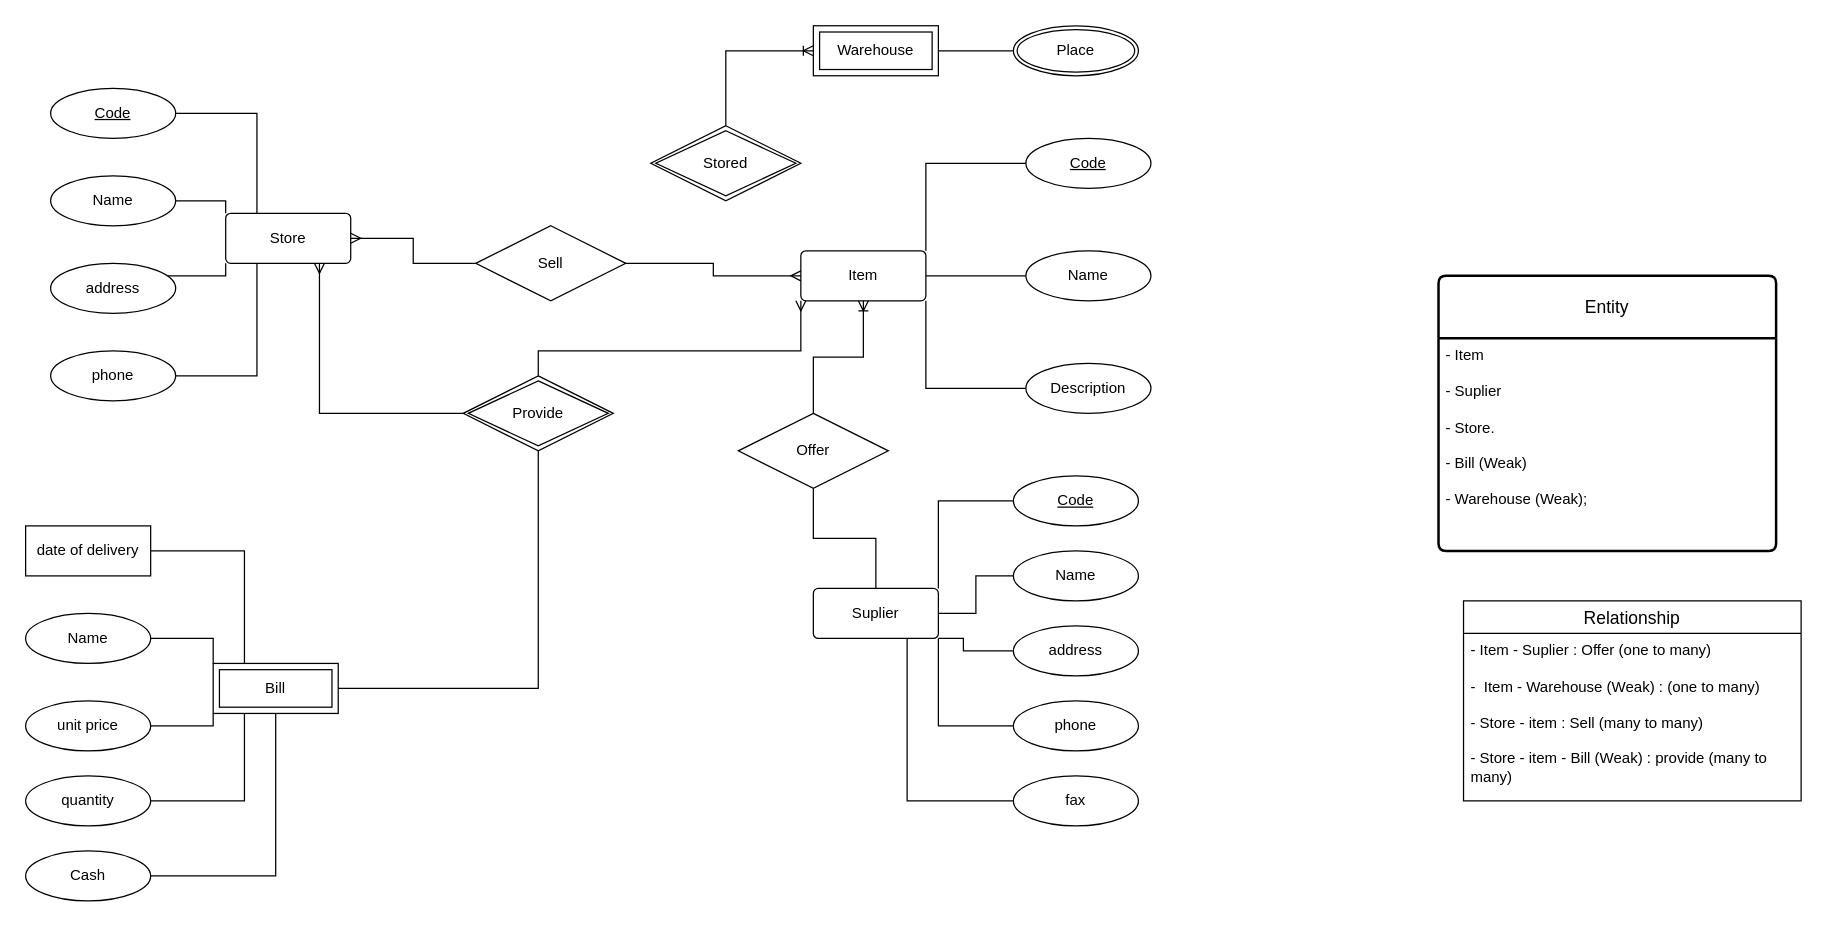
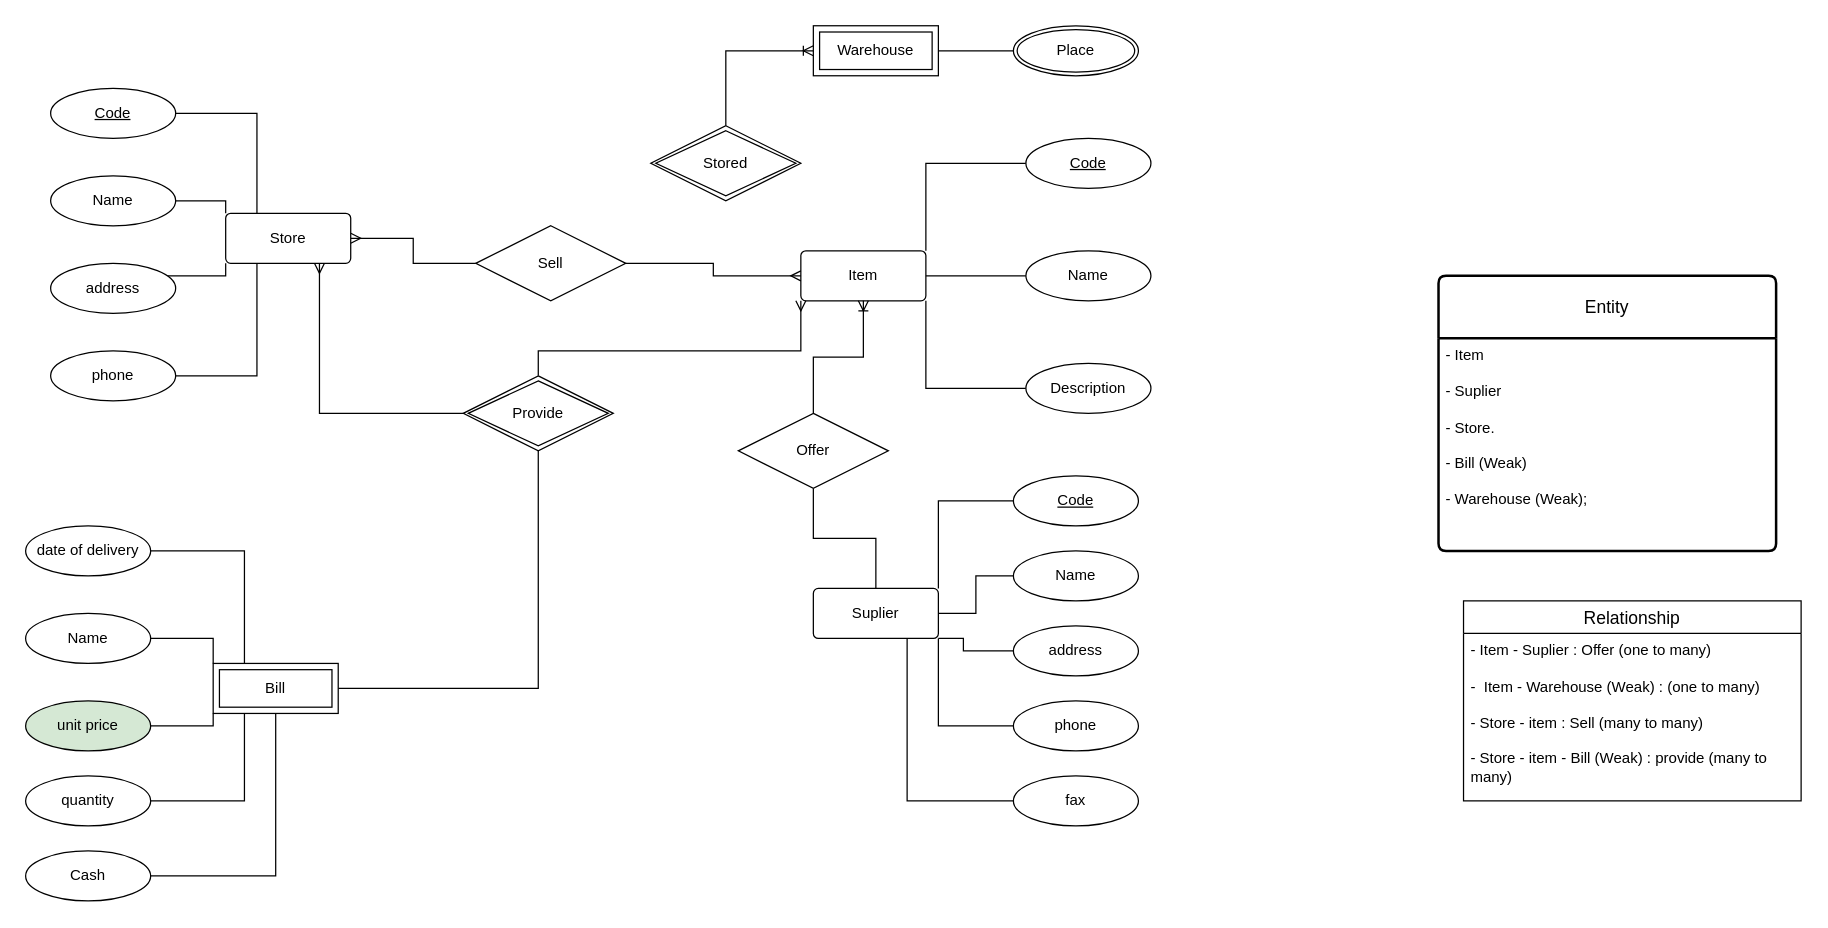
  <mxCell id="0" />
  <mxCell id="1" parent="0" />
  <mxCell id="2" value="Item" style="rounded=1;arcSize=10;whiteSpace=wrap;html=1;align=center;" parent="1" vertex="1"><mxGeometry x="640" y="200" width="100" height="40" as="geometry" /></mxCell>
  <mxCell id="3" style="edgeStyle=orthogonalEdgeStyle;rounded=0;orthogonalLoop=1;jettySize=auto;html=1;entryX=1;entryY=0;entryDx=0;entryDy=0;endArrow=none;endFill=0;" parent="1" source="4" target="2" edge="1"><mxGeometry relative="1" as="geometry" /></mxCell>
  <mxCell id="4" value="Code" style="ellipse;whiteSpace=wrap;html=1;align=center;fontStyle=4;" parent="1" vertex="1"><mxGeometry x="820" y="110" width="100" height="40" as="geometry" /></mxCell>
  <mxCell id="5" style="edgeStyle=orthogonalEdgeStyle;rounded=0;orthogonalLoop=1;jettySize=auto;html=1;entryX=1;entryY=0.5;entryDx=0;entryDy=0;endArrow=none;endFill=0;" parent="1" source="6" target="2" edge="1"><mxGeometry relative="1" as="geometry" /></mxCell>
  <mxCell id="6" value="Name" style="ellipse;whiteSpace=wrap;html=1;align=center;" parent="1" vertex="1"><mxGeometry x="820" y="200" width="100" height="40" as="geometry" /></mxCell>
  <mxCell id="7" style="edgeStyle=orthogonalEdgeStyle;rounded=0;orthogonalLoop=1;jettySize=auto;html=1;entryX=1;entryY=1;entryDx=0;entryDy=0;endArrow=none;endFill=0;" parent="1" source="8" target="2" edge="1"><mxGeometry relative="1" as="geometry" /></mxCell>
  <mxCell id="8" value="Description" style="ellipse;whiteSpace=wrap;html=1;align=center;" parent="1" vertex="1"><mxGeometry x="820" y="290" width="100" height="40" as="geometry" /></mxCell>
  <mxCell id="9" style="edgeStyle=orthogonalEdgeStyle;rounded=0;orthogonalLoop=1;jettySize=auto;html=1;entryX=0.5;entryY=1;entryDx=0;entryDy=0;endArrow=none;endFill=0;" parent="1" source="10" target="47" edge="1"><mxGeometry relative="1" as="geometry" /></mxCell>
  <mxCell id="10" value="Suplier" style="rounded=1;arcSize=10;whiteSpace=wrap;html=1;align=center;" parent="1" vertex="1"><mxGeometry x="650" y="470" width="100" height="40" as="geometry" /></mxCell>
  <mxCell id="11" style="edgeStyle=orthogonalEdgeStyle;rounded=0;orthogonalLoop=1;jettySize=auto;html=1;entryX=1;entryY=0;entryDx=0;entryDy=0;endArrow=none;endFill=0;" parent="1" source="12" target="10" edge="1"><mxGeometry relative="1" as="geometry" /></mxCell>
  <mxCell id="12" value="Code" style="ellipse;whiteSpace=wrap;html=1;align=center;fontStyle=4;" parent="1" vertex="1"><mxGeometry x="810" y="380" width="100" height="40" as="geometry" /></mxCell>
  <mxCell id="13" style="edgeStyle=orthogonalEdgeStyle;rounded=0;orthogonalLoop=1;jettySize=auto;html=1;entryX=1;entryY=0.5;entryDx=0;entryDy=0;endArrow=none;endFill=0;" parent="1" source="14" target="10" edge="1"><mxGeometry relative="1" as="geometry" /></mxCell>
  <mxCell id="14" value="Name" style="ellipse;whiteSpace=wrap;html=1;align=center;" parent="1" vertex="1"><mxGeometry x="810" y="440" width="100" height="40" as="geometry" /></mxCell>
  <mxCell id="15" style="edgeStyle=orthogonalEdgeStyle;rounded=0;orthogonalLoop=1;jettySize=auto;html=1;entryX=1;entryY=1;entryDx=0;entryDy=0;endArrow=none;endFill=0;" parent="1" source="16" target="10" edge="1"><mxGeometry relative="1" as="geometry"><Array as="points"><mxPoint x="770" y="520" /><mxPoint x="770" y="510" /></Array></mxGeometry></mxCell>
  <mxCell id="16" value="address" style="ellipse;whiteSpace=wrap;html=1;align=center;" parent="1" vertex="1"><mxGeometry x="810" y="500" width="100" height="40" as="geometry" /></mxCell>
  <mxCell id="17" style="edgeStyle=orthogonalEdgeStyle;rounded=0;orthogonalLoop=1;jettySize=auto;html=1;entryX=1;entryY=1;entryDx=0;entryDy=0;endArrow=none;endFill=0;" parent="1" source="18" target="10" edge="1"><mxGeometry relative="1" as="geometry" /></mxCell>
  <mxCell id="18" value="phone" style="ellipse;whiteSpace=wrap;html=1;align=center;" parent="1" vertex="1"><mxGeometry x="810" y="560" width="100" height="40" as="geometry" /></mxCell>
  <mxCell id="19" style="edgeStyle=orthogonalEdgeStyle;rounded=0;orthogonalLoop=1;jettySize=auto;html=1;entryX=0.75;entryY=1;entryDx=0;entryDy=0;endArrow=none;endFill=0;" parent="1" source="20" target="10" edge="1"><mxGeometry relative="1" as="geometry" /></mxCell>
  <mxCell id="20" value="fax" style="ellipse;whiteSpace=wrap;html=1;align=center;" parent="1" vertex="1"><mxGeometry x="810" y="620" width="100" height="40" as="geometry" /></mxCell>
  <mxCell id="21" value="" style="edgeStyle=orthogonalEdgeStyle;rounded=0;orthogonalLoop=1;jettySize=auto;html=1;endArrow=none;endFill=0;entryX=1;entryY=0.5;entryDx=0;entryDy=0;" parent="1" source="22" target="41" edge="1"><mxGeometry relative="1" as="geometry"><mxPoint x="770" y="40" as="targetPoint" /></mxGeometry></mxCell>
  <mxCell id="22" value="Place" style="ellipse;shape=doubleEllipse;margin=3;whiteSpace=wrap;html=1;align=center;" parent="1" vertex="1"><mxGeometry x="810" y="20" width="100" height="40" as="geometry" /></mxCell>
  <mxCell id="23" style="edgeStyle=orthogonalEdgeStyle;rounded=0;orthogonalLoop=1;jettySize=auto;html=1;entryX=0;entryY=0.5;entryDx=0;entryDy=0;endArrow=none;endFill=0;startArrow=ERmany;startFill=0;" parent="1" source="24" target="51" edge="1"><mxGeometry relative="1" as="geometry" /></mxCell>
  <mxCell id="24" value="Store" style="rounded=1;arcSize=10;whiteSpace=wrap;html=1;align=center;" parent="1" vertex="1"><mxGeometry x="180" y="170" width="100" height="40" as="geometry" /></mxCell>
  <mxCell id="25" style="edgeStyle=orthogonalEdgeStyle;rounded=0;orthogonalLoop=1;jettySize=auto;html=1;entryX=0.25;entryY=0;entryDx=0;entryDy=0;endArrow=none;endFill=0;" parent="1" source="26" target="24" edge="1"><mxGeometry relative="1" as="geometry" /></mxCell>
  <mxCell id="26" value="Code" style="ellipse;whiteSpace=wrap;html=1;align=center;fontStyle=4;" parent="1" vertex="1"><mxGeometry x="40" y="70" width="100" height="40" as="geometry" /></mxCell>
  <mxCell id="27" style="edgeStyle=orthogonalEdgeStyle;rounded=0;orthogonalLoop=1;jettySize=auto;html=1;entryX=0;entryY=0;entryDx=0;entryDy=0;endArrow=none;endFill=0;" parent="1" source="28" target="24" edge="1"><mxGeometry relative="1" as="geometry"><Array as="points"><mxPoint x="180" y="160" /></Array></mxGeometry></mxCell>
  <mxCell id="28" value="Name" style="ellipse;whiteSpace=wrap;html=1;align=center;" parent="1" vertex="1"><mxGeometry x="40" y="140" width="100" height="40" as="geometry" /></mxCell>
  <mxCell id="29" style="edgeStyle=orthogonalEdgeStyle;rounded=0;orthogonalLoop=1;jettySize=auto;html=1;entryX=0;entryY=1;entryDx=0;entryDy=0;endArrow=none;endFill=0;" parent="1" source="30" target="24" edge="1"><mxGeometry relative="1" as="geometry"><Array as="points"><mxPoint x="180" y="220" /></Array></mxGeometry></mxCell>
  <mxCell id="30" value="address" style="ellipse;whiteSpace=wrap;html=1;align=center;" parent="1" vertex="1"><mxGeometry x="40" y="210" width="100" height="40" as="geometry" /></mxCell>
  <mxCell id="31" style="edgeStyle=orthogonalEdgeStyle;rounded=0;orthogonalLoop=1;jettySize=auto;html=1;entryX=0.25;entryY=1;entryDx=0;entryDy=0;endArrow=none;endFill=0;" parent="1" source="32" target="24" edge="1"><mxGeometry relative="1" as="geometry" /></mxCell>
  <mxCell id="32" value="phone" style="ellipse;whiteSpace=wrap;html=1;align=center;" parent="1" vertex="1"><mxGeometry x="40" y="280" width="100" height="40" as="geometry" /></mxCell>
  <mxCell id="33" style="edgeStyle=orthogonalEdgeStyle;rounded=0;orthogonalLoop=1;jettySize=auto;html=1;entryX=0;entryY=0;entryDx=0;entryDy=0;endArrow=none;endFill=0;" parent="1" source="34" target="49" edge="1"><mxGeometry relative="1" as="geometry"><mxPoint x="170" y="530" as="targetPoint" /></mxGeometry></mxCell>
  <mxCell id="34" value="Name" style="ellipse;whiteSpace=wrap;html=1;align=center;" parent="1" vertex="1"><mxGeometry x="20" y="490" width="100" height="40" as="geometry" /></mxCell>
  <mxCell id="35" style="edgeStyle=orthogonalEdgeStyle;rounded=0;orthogonalLoop=1;jettySize=auto;html=1;entryX=0;entryY=1;entryDx=0;entryDy=0;endArrow=none;endFill=0;" parent="1" source="36" target="49" edge="1"><mxGeometry relative="1" as="geometry"><Array as="points"><mxPoint x="170" y="580" /></Array><mxPoint x="170" y="570" as="targetPoint" /></mxGeometry></mxCell>
- <mxCell id="36" value="unit price" style="ellipse;whiteSpace=wrap;html=1;align=center;" parent="1" vertex="1"><mxGeometry x="20" y="560" width="100" height="40" as="geometry" /></mxCell>
+ <mxCell id="36" value="unit price" style="ellipse;whiteSpace=wrap;html=1;align=center;fillColor=#d5e8d4;" parent="1" vertex="1"><mxGeometry x="20" y="560" width="100" height="40" as="geometry" /></mxCell>
  <mxCell id="37" style="edgeStyle=orthogonalEdgeStyle;rounded=0;orthogonalLoop=1;jettySize=auto;html=1;entryX=0.25;entryY=1;entryDx=0;entryDy=0;endArrow=none;endFill=0;" parent="1" source="38" target="49" edge="1"><mxGeometry relative="1" as="geometry"><mxPoint x="195" y="570" as="targetPoint" /></mxGeometry></mxCell>
  <mxCell id="38" value="quantity" style="ellipse;whiteSpace=wrap;html=1;align=center;" parent="1" vertex="1"><mxGeometry x="20" y="620" width="100" height="40" as="geometry" /></mxCell>
  <mxCell id="39" style="edgeStyle=orthogonalEdgeStyle;rounded=0;orthogonalLoop=1;jettySize=auto;html=1;entryX=0.25;entryY=0;entryDx=0;entryDy=0;endArrow=none;endFill=0;" parent="1" source="40" target="49" edge="1"><mxGeometry relative="1" as="geometry"><mxPoint x="195" y="530" as="targetPoint" /></mxGeometry></mxCell>
- <mxCell id="40" value="date of delivery" style="whiteSpace=wrap;html=1;align=center;rounded=0;" parent="1" vertex="1"><mxGeometry x="20" y="420" width="100" height="40" as="geometry" /></mxCell>
+ <mxCell id="40" value="date of delivery" style="ellipse;whiteSpace=wrap;html=1;align=center;" parent="1" vertex="1"><mxGeometry x="20" y="420" width="100" height="40" as="geometry" /></mxCell>
  <mxCell id="41" value="Warehouse" style="shape=ext;margin=3;double=1;whiteSpace=wrap;html=1;align=center;" parent="1" vertex="1"><mxGeometry x="650" y="20" width="100" height="40" as="geometry" /></mxCell>
  <mxCell id="42" style="edgeStyle=orthogonalEdgeStyle;rounded=0;orthogonalLoop=1;jettySize=auto;html=1;entryX=0.5;entryY=1;entryDx=0;entryDy=0;endArrow=none;endFill=0;" parent="1" source="43" target="49" edge="1"><mxGeometry relative="1" as="geometry"><mxPoint x="220" y="570" as="targetPoint" /></mxGeometry></mxCell>
  <mxCell id="43" value="Cash" style="ellipse;whiteSpace=wrap;html=1;align=center;" parent="1" vertex="1"><mxGeometry x="20" y="680" width="100" height="40" as="geometry" /></mxCell>
  <mxCell id="44" style="edgeStyle=orthogonalEdgeStyle;rounded=0;orthogonalLoop=1;jettySize=auto;html=1;entryX=0;entryY=0.5;entryDx=0;entryDy=0;endArrow=ERoneToMany;endFill=0;exitX=0.5;exitY=0;exitDx=0;exitDy=0;" parent="1" source="45" target="41" edge="1"><mxGeometry relative="1" as="geometry"><mxPoint x="580" y="100" as="sourcePoint" /><Array as="points"><mxPoint x="580" y="40" /></Array></mxGeometry></mxCell>
  <mxCell id="45" value="Stored" style="shape=rhombus;double=1;perimeter=rhombusPerimeter;whiteSpace=wrap;html=1;align=center;" parent="1" vertex="1"><mxGeometry x="520" y="100" width="120" height="60" as="geometry" /></mxCell>
  <mxCell id="46" style="edgeStyle=orthogonalEdgeStyle;rounded=0;orthogonalLoop=1;jettySize=auto;html=1;entryX=0.5;entryY=1;entryDx=0;entryDy=0;endArrow=ERoneToMany;endFill=0;" parent="1" source="47" target="2" edge="1"><mxGeometry relative="1" as="geometry" /></mxCell>
  <mxCell id="47" value="Offer" style="shape=rhombus;perimeter=rhombusPerimeter;whiteSpace=wrap;html=1;align=center;" parent="1" vertex="1"><mxGeometry x="590" y="330" width="120" height="60" as="geometry" /></mxCell>
  <mxCell id="48" style="edgeStyle=orthogonalEdgeStyle;rounded=0;orthogonalLoop=1;jettySize=auto;html=1;entryX=0.5;entryY=1;entryDx=0;entryDy=0;endArrow=none;endFill=0;" parent="1" source="49" target="54" edge="1"><mxGeometry relative="1" as="geometry"><mxPoint x="430" y="360" as="targetPoint" /></mxGeometry></mxCell>
  <mxCell id="49" value="Bill" style="shape=ext;margin=3;double=1;whiteSpace=wrap;html=1;align=center;" parent="1" vertex="1"><mxGeometry x="170" y="530" width="100" height="40" as="geometry" /></mxCell>
  <mxCell id="50" style="edgeStyle=orthogonalEdgeStyle;rounded=0;orthogonalLoop=1;jettySize=auto;html=1;entryX=0;entryY=0.5;entryDx=0;entryDy=0;endArrow=ERmany;endFill=0;" parent="1" source="51" target="2" edge="1"><mxGeometry relative="1" as="geometry" /></mxCell>
  <mxCell id="51" value="Sell" style="shape=rhombus;perimeter=rhombusPerimeter;whiteSpace=wrap;html=1;align=center;" parent="1" vertex="1"><mxGeometry x="380" y="180" width="120" height="60" as="geometry" /></mxCell>
  <mxCell id="52" style="edgeStyle=orthogonalEdgeStyle;rounded=0;orthogonalLoop=1;jettySize=auto;html=1;entryX=0;entryY=1;entryDx=0;entryDy=0;exitX=0.5;exitY=0;exitDx=0;exitDy=0;endArrow=ERmany;endFill=0;" parent="1" source="54" target="2" edge="1"><mxGeometry relative="1" as="geometry"><mxPoint x="430" y="300" as="sourcePoint" /><Array as="points"><mxPoint x="430" y="280" /><mxPoint x="640" y="280" /></Array></mxGeometry></mxCell>
  <mxCell id="53" style="edgeStyle=orthogonalEdgeStyle;rounded=0;orthogonalLoop=1;jettySize=auto;html=1;entryX=0.75;entryY=1;entryDx=0;entryDy=0;exitX=0;exitY=0.5;exitDx=0;exitDy=0;endArrow=ERmany;endFill=0;" parent="1" source="54" target="24" edge="1"><mxGeometry relative="1" as="geometry"><mxPoint x="370" y="330" as="sourcePoint" /></mxGeometry></mxCell>
  <mxCell id="54" value="Provide" style="shape=rhombus;double=1;perimeter=rhombusPerimeter;whiteSpace=wrap;html=1;align=center;" parent="1" vertex="1"><mxGeometry x="370" y="300" width="120" height="60" as="geometry" /></mxCell>
  <mxCell id="55" value="Entity" style="swimlane;childLayout=stackLayout;horizontal=1;startSize=50;horizontalStack=0;rounded=1;fontSize=14;fontStyle=0;strokeWidth=2;resizeParent=0;resizeLast=1;shadow=0;dashed=0;align=center;arcSize=4;whiteSpace=wrap;html=1;" parent="1" vertex="1"><mxGeometry x="1150" y="220" width="270" height="220" as="geometry" /></mxCell>
  <mxCell id="56" value="- Item&amp;nbsp;&lt;div&gt;&lt;br&gt;&lt;div&gt;&lt;div&gt;- Suplier&amp;nbsp;&lt;/div&gt;&lt;div&gt;&amp;nbsp;&lt;/div&gt;&lt;div&gt;- Store.&lt;/div&gt;&lt;div&gt;&lt;br&gt;&lt;/div&gt;&lt;div&gt;- Bill (Weak)&amp;nbsp;&lt;/div&gt;&lt;div&gt;&lt;br&gt;&lt;/div&gt;&lt;div&gt;- Warehouse (Weak);&lt;/div&gt;&lt;/div&gt;&lt;/div&gt;" style="align=left;strokeColor=none;fillColor=none;spacingLeft=4;fontSize=12;verticalAlign=top;resizable=0;rotatable=0;part=1;html=1;" parent="55" vertex="1"><mxGeometry y="50" width="270" height="170" as="geometry" /></mxCell>
  <mxCell id="57" value="Relationship" style="swimlane;fontStyle=0;childLayout=stackLayout;horizontal=1;startSize=26;horizontalStack=0;resizeParent=1;resizeParentMax=0;resizeLast=0;collapsible=1;marginBottom=0;align=center;fontSize=14;" parent="1" vertex="1"><mxGeometry x="1170" y="480" width="270" height="160" as="geometry" /></mxCell>
  <mxCell id="58" value="- Item - Suplier : Offer (one to many)&lt;div&gt;&lt;br&gt;&lt;/div&gt;&lt;div&gt;-&amp;nbsp; Item - Warehouse (Weak) : (one to many)&lt;/div&gt;&lt;div&gt;&lt;br&gt;&lt;/div&gt;&lt;div&gt;- Store - item : Sell (many to many)&lt;/div&gt;&lt;div&gt;&lt;br&gt;&lt;/div&gt;&lt;div&gt;- Store - item - Bill (Weak) : provide (many to many)&lt;/div&gt;" style="text;strokeColor=none;fillColor=none;spacingLeft=4;spacingRight=4;overflow=hidden;rotatable=0;points=[[0,0.5],[1,0.5]];portConstraint=eastwest;fontSize=12;whiteSpace=wrap;html=1;" parent="57" vertex="1"><mxGeometry y="26" width="270" height="134" as="geometry" /></mxCell>
